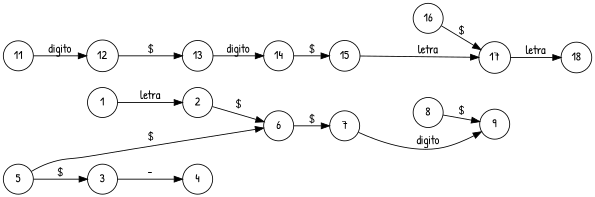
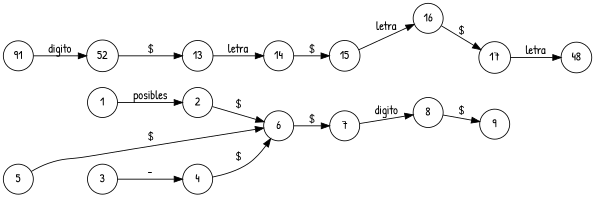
  digraph {
    fontname="Patrick Hand"
    rankdir=LR
    node [fontname="Patrick Hand" shape=circle]
    edge [fontname="Patrick Hand"]
    n1 [label=1]
    n2 [label=2]
    n3 [label=6]
    n4 [label=5]
    n5 [label=3]
    n6 [label=4]
    n7 [label=7]
    n8 [label=8]
    n9 [label=9]
-   n10 [label=11]
-   n11 [label=12]
+   n10 [label=91]
+   n11 [label=52]
    n12 [label=13]
    n13 [label=14]
    n14 [label=15]
    n15 [label=16]
    n16 [label=17]
-   n17 [label=18]
-   n1 -> n2 [label=letra]
+   n17 [label=48]
+   n1 -> n2 [label=posibles]
    n2 -> n3 [label="$"]
    n3 -> n7 [label="$"]
    n4 -> n3 [constraint=false label="$"]
-   n4 -> n5 [label="$"]
    n5 -> n6 [label="-"]
-   n7 -> n9 [label=digito]
+   n6 -> n3 [label="$"]
+   n7 -> n8 [label=digito]
    n8 -> n9 [label="$"]
    n10 -> n11 [label=digito]
    n11 -> n12 [label="$"]
-   n12 -> n13 [label=digito]
+   n12 -> n13 [label=letra]
    n13 -> n14 [label="$"]
-   n14 -> n16 [label=letra]
+   n14 -> n15 [label=letra]
    n15 -> n16 [label="$"]
    n16 -> n17 [label=letra]
  }
